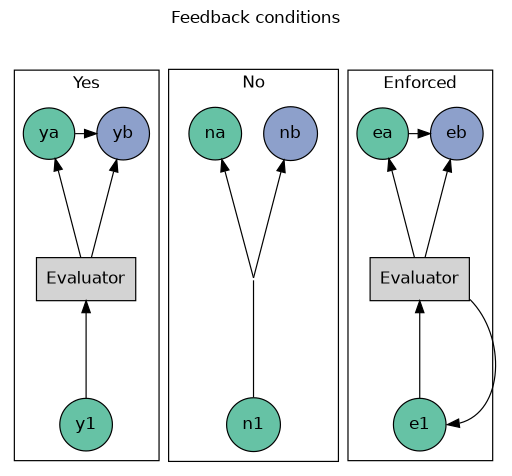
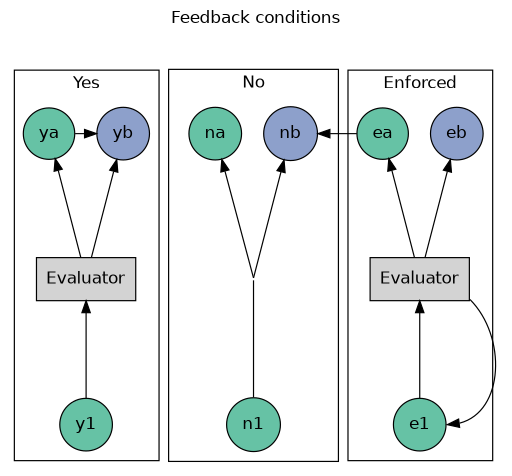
  digraph {
    fontname=helvetica
    label="Feedback conditions"
    labelloc=t
    rankdir=BT
    node [fillcolor="#66C2A5" fontname=helvetica shape=circle style=filled]
    edge [fontname=helvetica]
    y1
    yfeedback [label=Evaluator shape=rect fillcolor=""]
    ya
    yb [fillcolor="#8DA0CB"]
    n1
    nfeedback [style=invis width=0 fillcolor=""]
    na
    nb [fillcolor="#8DA0CB"]
    e1
    efeedback [label=Evaluator shape=rect fillcolor=""]
    ea
    eb [fillcolor="#8DA0CB"]
    subgraph cluster_1 {
      label=Yes
      labelloc=b
      y1
      yfeedback
      ya
      yb
    }
    subgraph cluster_2 {
      label=No
      labelloc=b
      n1
      nfeedback
      na
      nb
    }
    subgraph cluster_3 {
      label=Enforced
      labelloc=b
      e1
      efeedback
      ea
      eb
    }
    y1 -> yfeedback
    yfeedback -> ya
    yfeedback -> yb
    ya -> yb [constraint=false]
    n1 -> nfeedback [arrowhead=none headclip=false]
    nfeedback -> na [tailclip=false]
    nfeedback -> nb [tailclip=false]
    e1 -> efeedback
    efeedback -> e1 [headport=e tailport=se weight=0]
    efeedback -> ea
    efeedback -> eb
-   ea -> eb [constraint=false]
+   ea -> nb [constraint=false]
  }
